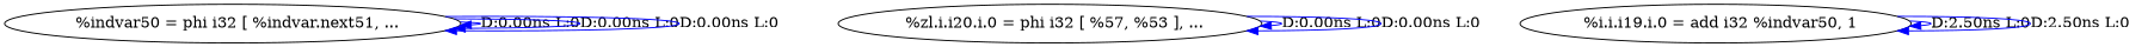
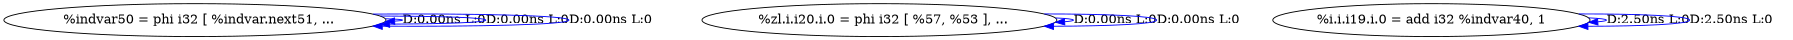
  digraph {
    edge [color=blue]
    n1 [label="  %indvar50 = phi i32 [ %indvar.next51, ..."]
    n2 [label="  %zl.i.i20.i.0 = phi i32 [ %57, %53 ], ..."]
-   n3 [label="  %i.i.i19.i.0 = add i32 %indvar50, 1"]
+   n3 [label="%i.i.i19.i.0 = add i32 %indvar40, 1"]
    n1 -> n1 [label="D:0.00ns L:0"]
    n1 -> n1 [label="D:0.00ns L:0"]
    n1 -> n1 [label="D:0.00ns L:0"]
    n2 -> n2 [label="D:0.00ns L:0"]
    n2 -> n2 [label="D:0.00ns L:0"]
    n3 -> n3 [label="D:2.50ns L:0"]
    n3 -> n3 [label="D:2.50ns L:0"]
  }
